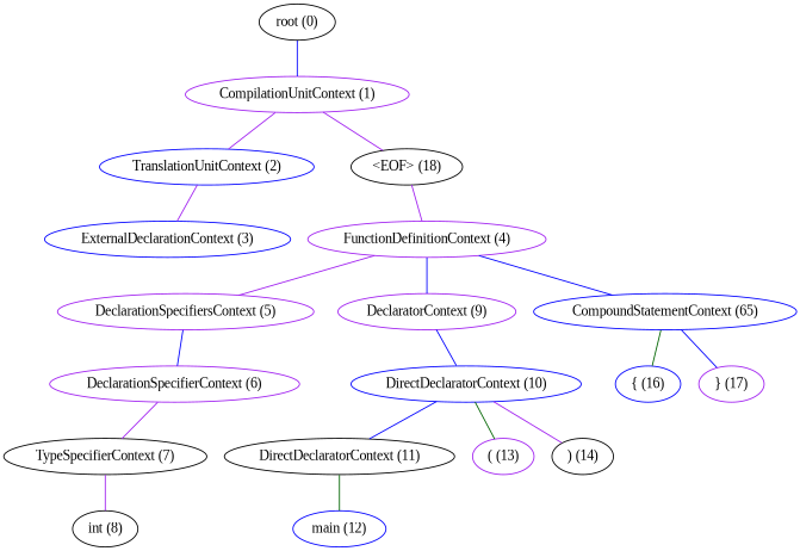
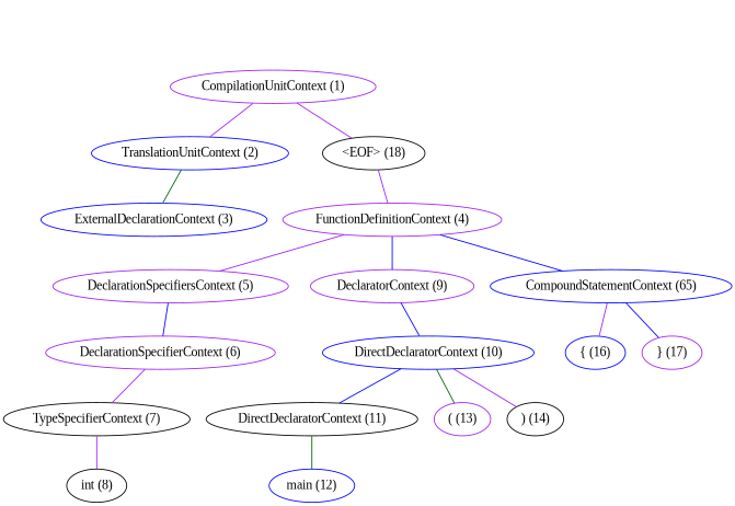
  graph {
    fontname="Liberation Serif"
    node [color=purple fontname="Liberation Serif"]
    edge [color=purple fontname="Liberation Serif"]
-   n1 [color=black label="root (0)"]
    n2 [label="CompilationUnitContext (1)"]
    n3 [color=blue label="TranslationUnitContext (2)"]
    n4 [color=black label="<EOF> (18)"]
    n5 [color=blue label="ExternalDeclarationContext (3)"]
    n6 [label="FunctionDefinitionContext (4)"]
    n7 [label="DeclarationSpecifiersContext (5)"]
    n8 [label="DeclaratorContext (9)"]
    n9 [color=blue label="CompoundStatementContext (65)"]
    n10 [label="DeclarationSpecifierContext (6)"]
    n11 [color=blue label="DirectDeclaratorContext (10)"]
    n12 [color=blue label="{ (16)"]
    n13 [label="} (17)"]
    n14 [color=black label="TypeSpecifierContext (7)"]
    n15 [color=black label="DirectDeclaratorContext (11)"]
    n16 [label="( (13)"]
    n17 [color=black label=") (14)"]
    n18 [color=black label="int (8)"]
    n19 [color=blue label="main (12)"]
-   n1 -- n2 [color=blue]
    n2 -- n3
    n2 -- n4
-   n3 -- n5
+   n3 -- n5 [color=darkgreen]
    n4 -- n6
    n6 -- n7
    n6 -- n8 [color=blue]
    n6 -- n9 [color=blue]
    n7 -- n10 [color=blue]
    n8 -- n11 [color=blue]
-   n9 -- n12 [color=darkgreen]
+   n9 -- n12
    n9 -- n13 [color=blue]
    n10 -- n14
    n11 -- n15 [color=blue]
    n11 -- n16 [color=darkgreen]
    n11 -- n17
    n14 -- n18
    n15 -- n19 [color=darkgreen]
  }
